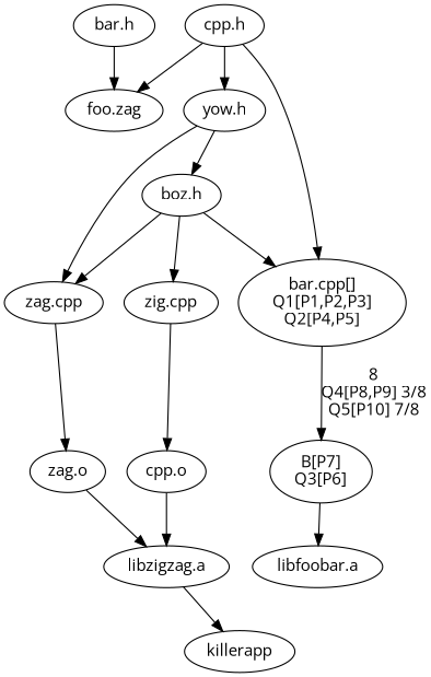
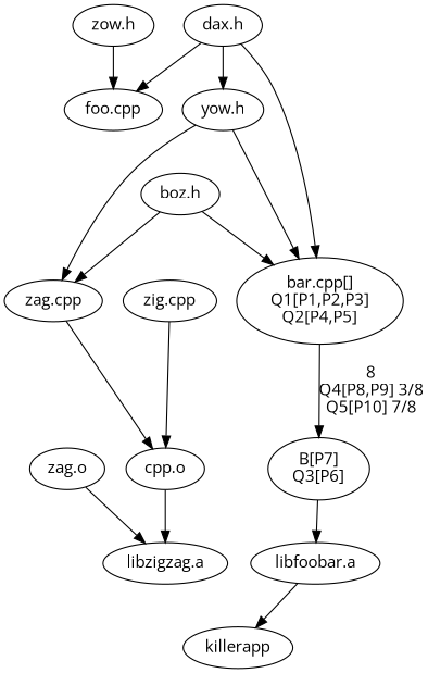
  digraph {
    fontname="Open Sans"
    node [fontname="Open Sans"]
    edge [fontname="Open Sans"]
-   n1 [label="cpp.h"]
+   n1 [label="dax.h"]
    n2 [label="yow.h"]
-   n3 [label="foo.zag"]
+   n3 [label="foo.cpp"]
    n4 [label="bar.cpp[]\nQ1[P1,P2,P3]\nQ2[P4,P5]"]
    n5 [label="zag.cpp"]
    n6 [label="B[P7]\nQ3[P6]"]
    n7 [label="zag.o"]
    n8 [label="boz.h"]
    n9 [label="zig.cpp"]
    n10 [label="cpp.o"]
-   n11 [label="bar.h"]
+   n11 [label="zow.h"]
    n12 [label="libfoobar.a"]
    n13 [label="libzigzag.a"]
    n14 [label=killerapp]
    n1 -> n2
    n1 -> n3
    n1 -> n4
-   n2 -> n8
+   n2 -> n4
    n2 -> n5
    n4 -> n6 [label="8\nQ4[P8,P9] 3/8\nQ5[P10] 7/8"]
-   n5 -> n7
+   n5 -> n10
    n6 -> n12
    n7 -> n13
    n8 -> n4
    n8 -> n5
-   n8 -> n9
    n9 -> n10
    n10 -> n13
    n11 -> n3
-   n13 -> n14
+   n12 -> n14
  }
